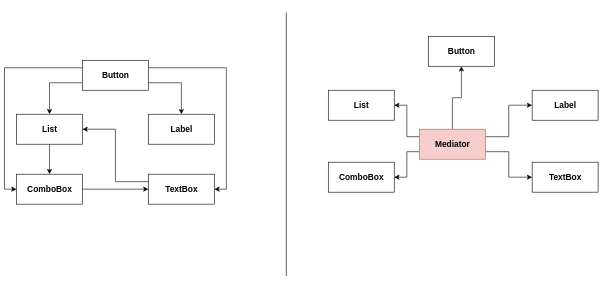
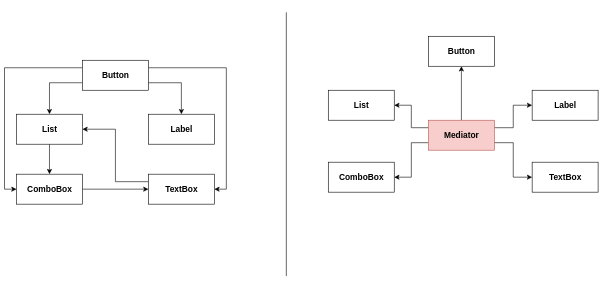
  <mxCell id="0" />
  <mxCell id="1" parent="0" />
  <mxCell id="2" style="edgeStyle=orthogonalEdgeStyle;rounded=0;orthogonalLoop=1;jettySize=auto;html=1;exitX=1;exitY=0.75;exitDx=0;exitDy=0;" edge="1" parent="1" source="6" target="9"><mxGeometry relative="1" as="geometry" /></mxCell>
  <mxCell id="3" style="edgeStyle=orthogonalEdgeStyle;rounded=0;orthogonalLoop=1;jettySize=auto;html=1;exitX=1;exitY=0.25;exitDx=0;exitDy=0;entryX=1;entryY=0.5;entryDx=0;entryDy=0;" edge="1" parent="1" source="6" target="13"><mxGeometry relative="1" as="geometry" /></mxCell>
  <mxCell id="4" style="edgeStyle=orthogonalEdgeStyle;rounded=0;orthogonalLoop=1;jettySize=auto;html=1;exitX=0;exitY=0.75;exitDx=0;exitDy=0;entryX=0.5;entryY=0;entryDx=0;entryDy=0;" edge="1" parent="1" source="6" target="8"><mxGeometry relative="1" as="geometry" /></mxCell>
  <mxCell id="5" style="edgeStyle=orthogonalEdgeStyle;rounded=0;orthogonalLoop=1;jettySize=auto;html=1;exitX=0;exitY=0.25;exitDx=0;exitDy=0;entryX=0;entryY=0.5;entryDx=0;entryDy=0;" edge="1" parent="1" source="6" target="11"><mxGeometry relative="1" as="geometry" /></mxCell>
  <mxCell id="6" value="&lt;b&gt;&lt;font style=&quot;font-size: 14px&quot;&gt;Button&lt;/font&gt;&lt;/b&gt;" style="html=1;" vertex="1" parent="1"><mxGeometry x="130" y="100" width="110" height="50" as="geometry" /></mxCell>
  <mxCell id="7" style="edgeStyle=orthogonalEdgeStyle;rounded=0;orthogonalLoop=1;jettySize=auto;html=1;exitX=0.5;exitY=1;exitDx=0;exitDy=0;entryX=0.5;entryY=0;entryDx=0;entryDy=0;" edge="1" parent="1" source="8" target="11"><mxGeometry relative="1" as="geometry" /></mxCell>
  <mxCell id="8" value="&lt;b&gt;&lt;font style=&quot;font-size: 14px&quot;&gt;List&lt;/font&gt;&lt;/b&gt;" style="html=1;" vertex="1" parent="1"><mxGeometry x="20" y="190" width="110" height="50" as="geometry" /></mxCell>
  <mxCell id="9" value="&lt;b&gt;&lt;font style=&quot;font-size: 14px&quot;&gt;Label&lt;/font&gt;&lt;/b&gt;" style="html=1;" vertex="1" parent="1"><mxGeometry x="240" y="190" width="110" height="50" as="geometry" /></mxCell>
  <mxCell id="10" style="edgeStyle=orthogonalEdgeStyle;rounded=0;orthogonalLoop=1;jettySize=auto;html=1;exitX=1;exitY=0.5;exitDx=0;exitDy=0;entryX=0;entryY=0.5;entryDx=0;entryDy=0;" edge="1" parent="1" source="11" target="13"><mxGeometry relative="1" as="geometry" /></mxCell>
  <mxCell id="11" value="&lt;b&gt;&lt;font style=&quot;font-size: 14px&quot;&gt;ComboBox&lt;/font&gt;&lt;/b&gt;" style="html=1;" vertex="1" parent="1"><mxGeometry x="20" y="290" width="110" height="50" as="geometry" /></mxCell>
  <mxCell id="12" style="edgeStyle=orthogonalEdgeStyle;rounded=0;orthogonalLoop=1;jettySize=auto;html=1;exitX=0;exitY=0.25;exitDx=0;exitDy=0;entryX=1;entryY=0.5;entryDx=0;entryDy=0;" edge="1" parent="1" source="13" target="8"><mxGeometry relative="1" as="geometry" /></mxCell>
  <mxCell id="13" value="&lt;b&gt;&lt;font style=&quot;font-size: 14px&quot;&gt;TextBox&lt;/font&gt;&lt;/b&gt;" style="html=1;" vertex="1" parent="1"><mxGeometry x="240" y="290" width="110" height="50" as="geometry" /></mxCell>
  <mxCell id="14" value="&lt;b&gt;&lt;font style=&quot;font-size: 14px&quot;&gt;Button&lt;/font&gt;&lt;/b&gt;" style="html=1;" vertex="1" parent="1"><mxGeometry x="707" y="60" width="110" height="50" as="geometry" /></mxCell>
  <mxCell id="15" value="&lt;b&gt;&lt;font style=&quot;font-size: 14px&quot;&gt;Label&lt;/font&gt;&lt;/b&gt;" style="html=1;" vertex="1" parent="1"><mxGeometry x="880" y="150" width="110" height="50" as="geometry" /></mxCell>
  <mxCell id="16" value="&lt;b&gt;&lt;font style=&quot;font-size: 14px&quot;&gt;TextBox&lt;/font&gt;&lt;/b&gt;" style="html=1;" vertex="1" parent="1"><mxGeometry x="880" y="270" width="110" height="50" as="geometry" /></mxCell>
  <mxCell id="17" value="&lt;b&gt;&lt;font style=&quot;font-size: 14px&quot;&gt;List&lt;/font&gt;&lt;/b&gt;" style="html=1;" vertex="1" parent="1"><mxGeometry x="540" y="150" width="110" height="50" as="geometry" /></mxCell>
  <mxCell id="18" value="&lt;b&gt;&lt;font style=&quot;font-size: 14px&quot;&gt;ComboBox&lt;/font&gt;&lt;/b&gt;" style="html=1;" vertex="1" parent="1"><mxGeometry x="540" y="270" width="110" height="50" as="geometry" /></mxCell>
  <mxCell id="19" style="edgeStyle=orthogonalEdgeStyle;rounded=0;orthogonalLoop=1;jettySize=auto;html=1;exitX=0.5;exitY=0;exitDx=0;exitDy=0;entryX=0.5;entryY=1;entryDx=0;entryDy=0;" edge="1" parent="1" source="24" target="14"><mxGeometry relative="1" as="geometry" /></mxCell>
  <mxCell id="20" style="edgeStyle=orthogonalEdgeStyle;rounded=0;orthogonalLoop=1;jettySize=auto;html=1;exitX=1;exitY=0.25;exitDx=0;exitDy=0;entryX=0;entryY=0.5;entryDx=0;entryDy=0;" edge="1" parent="1" source="24" target="15"><mxGeometry relative="1" as="geometry" /></mxCell>
  <mxCell id="21" style="edgeStyle=orthogonalEdgeStyle;rounded=0;orthogonalLoop=1;jettySize=auto;html=1;exitX=1;exitY=0.75;exitDx=0;exitDy=0;entryX=0;entryY=0.5;entryDx=0;entryDy=0;" edge="1" parent="1" source="24" target="16"><mxGeometry relative="1" as="geometry" /></mxCell>
  <mxCell id="22" style="edgeStyle=orthogonalEdgeStyle;rounded=0;orthogonalLoop=1;jettySize=auto;html=1;exitX=0;exitY=0.25;exitDx=0;exitDy=0;entryX=1;entryY=0.5;entryDx=0;entryDy=0;" edge="1" parent="1" source="24" target="17"><mxGeometry relative="1" as="geometry" /></mxCell>
  <mxCell id="23" style="edgeStyle=orthogonalEdgeStyle;rounded=0;orthogonalLoop=1;jettySize=auto;html=1;exitX=0;exitY=0.75;exitDx=0;exitDy=0;entryX=1;entryY=0.5;entryDx=0;entryDy=0;" edge="1" parent="1" source="24" target="18"><mxGeometry relative="1" as="geometry" /></mxCell>
- <mxCell id="24" value="&lt;b&gt;&lt;font style=&quot;font-size: 14px&quot;&gt;Mediator&lt;/font&gt;&lt;/b&gt;" style="html=1;fillColor=#f8cecc;strokeColor=#b85450;" vertex="1" parent="1"><mxGeometry x="692" y="215" width="110" height="50" as="geometry" /></mxCell>
+ <mxCell id="24" value="&lt;b&gt;&lt;font style=&quot;font-size: 14px&quot;&gt;Mediator&lt;/font&gt;&lt;/b&gt;" style="html=1;fillColor=#f8cecc;strokeColor=#b85450;" vertex="1" parent="1"><mxGeometry x="707" y="200" width="110" height="50" as="geometry" /></mxCell>
  <mxCell id="25" value="" style="endArrow=none;html=1;" edge="1" parent="1"><mxGeometry width="50" height="50" relative="1" as="geometry"><mxPoint x="470" y="460" as="sourcePoint" /><mxPoint x="470" y="20" as="targetPoint" /></mxGeometry></mxCell>
